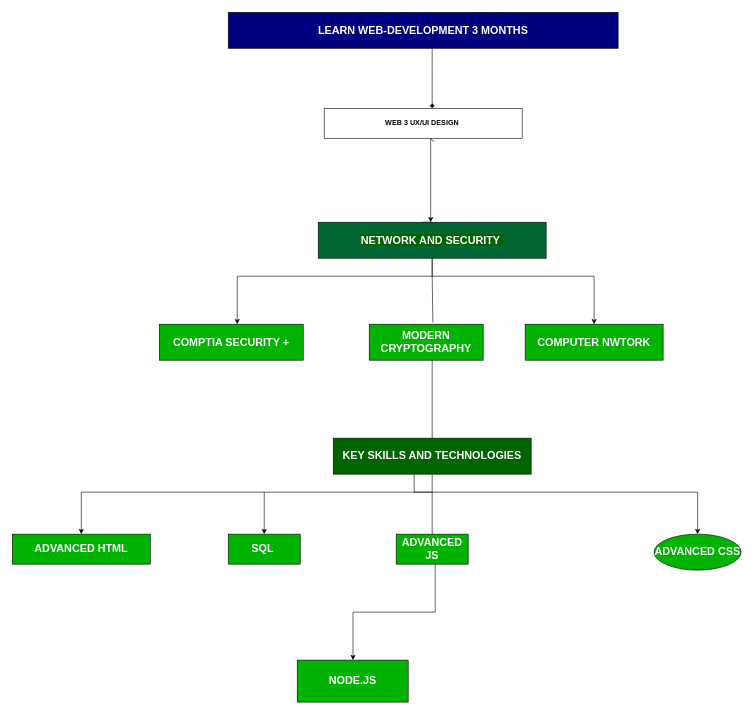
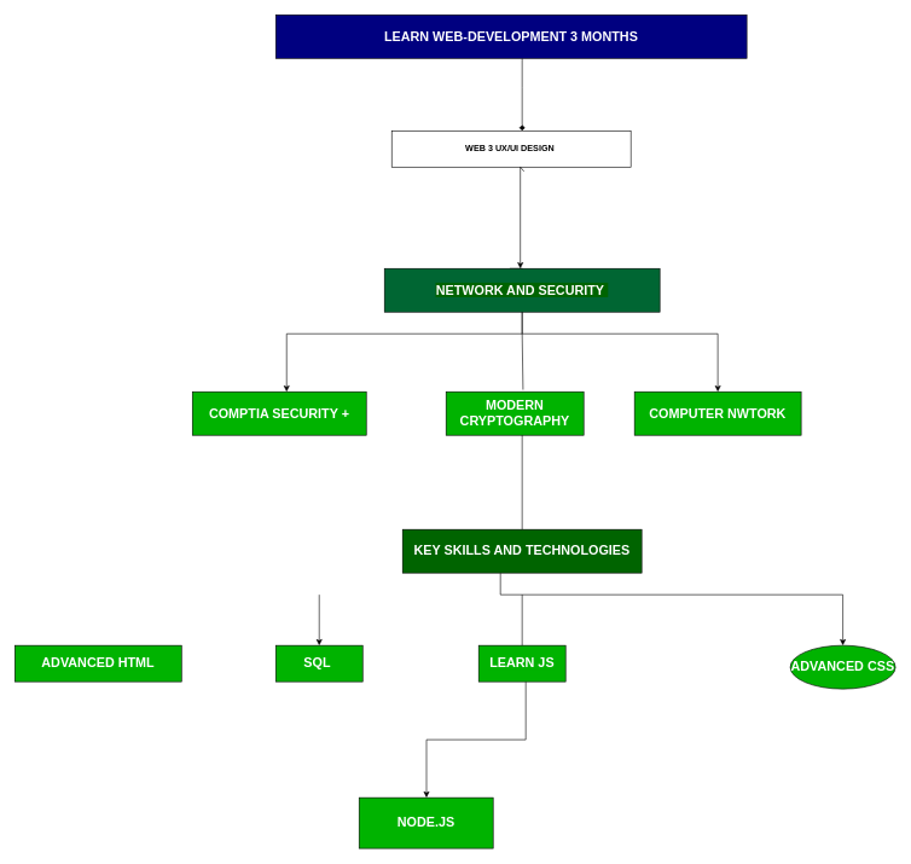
  <mxCell id="0" />
  <mxCell id="1" parent="0" />
  <mxCell id="2" value="" style="edgeStyle=orthogonalEdgeStyle;rounded=0;orthogonalLoop=1;jettySize=auto;html=1;endArrow=diamond;" edge="1" parent="1" source="3" target="18"><mxGeometry relative="1" as="geometry"><Array as="points"><mxPoint x="720" y="120" /><mxPoint x="720" y="120" /></Array></mxGeometry></mxCell>
  <mxCell id="3" value="&lt;h2&gt;&lt;b&gt;&lt;font color=&quot;#ffffff&quot;&gt;LEARN WEB-DEVELOPMENT 3 MONTHS&lt;/font&gt;&lt;/b&gt;&lt;/h2&gt;" style="rounded=0;whiteSpace=wrap;html=1;fillColor=#000080;" vertex="1" parent="1"><mxGeometry x="380" y="20" width="650" height="60" as="geometry" /></mxCell>
- <mxCell id="4" value="" style="edgeStyle=orthogonalEdgeStyle;rounded=0;orthogonalLoop=1;jettySize=auto;html=1;exitX=0.5;exitY=1;exitDx=0;exitDy=0;entryX=0.5;entryY=0;entryDx=0;entryDy=0;" edge="1" parent="1" source="6" target="7"><mxGeometry relative="1" as="geometry"><mxPoint x="725" y="810" as="sourcePoint" /><mxPoint x="140" y="800" as="targetPoint" /><Array as="points"><mxPoint x="720" y="820" /><mxPoint x="135" y="820" /></Array></mxGeometry></mxCell>
  <mxCell id="5" style="edgeStyle=orthogonalEdgeStyle;rounded=0;orthogonalLoop=1;jettySize=auto;html=1;entryX=0.5;entryY=0;entryDx=0;entryDy=0;" edge="1" parent="1" target="8"><mxGeometry relative="1" as="geometry"><mxPoint x="1159" y="860" as="targetPoint" /><mxPoint x="690" y="790" as="sourcePoint" /><Array as="points"><mxPoint x="690" y="820" /><mxPoint x="1163" y="820" /></Array></mxGeometry></mxCell>
  <mxCell id="6" value="&lt;h2&gt;&lt;b&gt;&lt;font color=&quot;#ffffff&quot;&gt;KEY SKILLS AND TECHNOLOGIES&lt;/font&gt;&lt;/b&gt;&lt;/h2&gt;" style="rounded=0;whiteSpace=wrap;html=1;fillColor=#006400;" vertex="1" parent="1"><mxGeometry x="555" y="730" width="330" height="60" as="geometry" /></mxCell>
  <mxCell id="7" value="&lt;h2&gt;&lt;b style=&quot;background-color: rgb(0, 179, 0);&quot;&gt;&lt;font color=&quot;#ffffff&quot;&gt;ADVANCED HTML&lt;/font&gt;&lt;/b&gt;&lt;/h2&gt;" style="whiteSpace=wrap;html=1;rounded=0;fillColor=#00B300;" vertex="1" parent="1"><mxGeometry x="20" y="890" width="230" height="50" as="geometry" /></mxCell>
  <mxCell id="8" value="&lt;h2&gt;&lt;b&gt;&lt;font color=&quot;#ffffff&quot;&gt;ADVANCED CSS&lt;/font&gt;&lt;/b&gt;&lt;/h2&gt;" style="ellipse;whiteSpace=wrap;html=1;fillColor=#00B300;" vertex="1" parent="1"><mxGeometry x="1090" y="890" width="145" height="60" as="geometry" /></mxCell>
  <mxCell id="9" value="" style="edgeStyle=orthogonalEdgeStyle;rounded=0;orthogonalLoop=1;jettySize=auto;html=1;" edge="1" parent="1" source="10" target="11"><mxGeometry relative="1" as="geometry"><Array as="points"><mxPoint x="725" y="1020" /><mxPoint x="588" y="1020" /></Array></mxGeometry></mxCell>
- <mxCell id="10" value="&lt;h2&gt;&lt;b style=&quot;background-color: rgb(0, 179, 0);&quot;&gt;&lt;font color=&quot;#ffffff&quot;&gt;ADVANCED JS&lt;/font&gt;&lt;/b&gt;&lt;/h2&gt;" style="rounded=0;whiteSpace=wrap;html=1;fillColor=#00B300;" vertex="1" parent="1"><mxGeometry x="660" y="890" width="120" height="50" as="geometry" /></mxCell>
+ <mxCell id="10" value="&lt;h2&gt;&lt;b style=&quot;background-color: rgb(0, 179, 0);&quot;&gt;&lt;font color=&quot;#ffffff&quot;&gt;LEARN JS&lt;/font&gt;&lt;/b&gt;&lt;/h2&gt;" style="rounded=0;whiteSpace=wrap;html=1;fillColor=#00B300;" vertex="1" parent="1"><mxGeometry x="660" y="890" width="120" height="50" as="geometry" /></mxCell>
  <mxCell id="11" value="&lt;h2&gt;&lt;b&gt;&lt;font color=&quot;#ffffff&quot;&gt;NODE.JS&lt;/font&gt;&lt;/b&gt;&lt;/h2&gt;" style="whiteSpace=wrap;html=1;rounded=0;fillColor=#00B300;" vertex="1" parent="1"><mxGeometry x="495" y="1100" width="185" height="70" as="geometry" /></mxCell>
  <mxCell id="12" value="" style="edgeStyle=orthogonalEdgeStyle;rounded=0;orthogonalLoop=1;jettySize=auto;html=1;exitX=0.455;exitY=0;exitDx=0;exitDy=0;exitPerimeter=0;" edge="1" parent="1" source="14"><mxGeometry relative="1" as="geometry"><mxPoint x="395" y="540" as="targetPoint" /><Array as="points"><mxPoint x="720" y="370" /><mxPoint x="720" y="460" /><mxPoint x="395" y="460" /></Array></mxGeometry></mxCell>
  <mxCell id="13" style="edgeStyle=orthogonalEdgeStyle;rounded=0;orthogonalLoop=1;jettySize=auto;html=1;entryX=0.5;entryY=0;entryDx=0;entryDy=0;" edge="1" parent="1" source="14" target="16"><mxGeometry relative="1" as="geometry"><mxPoint x="990" y="520" as="targetPoint" /><Array as="points"><mxPoint x="720" y="460" /><mxPoint x="990" y="460" /></Array></mxGeometry></mxCell>
  <mxCell id="14" value="&lt;h2&gt;&lt;b style=&quot;background-color: rgb(0, 100, 0);&quot;&gt;&lt;font color=&quot;#ffffff&quot;&gt;NETWORK AND SECURITY&amp;nbsp;&lt;/font&gt;&lt;/b&gt;&lt;/h2&gt;" style="whiteSpace=wrap;html=1;rounded=0;fillColor=#006633;" vertex="1" parent="1"><mxGeometry x="530" y="370" width="380" height="60" as="geometry" /></mxCell>
  <mxCell id="15" value="&lt;h2&gt;&lt;b&gt;&lt;font color=&quot;#ffffff&quot;&gt;COMPTIA SECURITY +&lt;/font&gt;&lt;/b&gt;&lt;/h2&gt;" style="whiteSpace=wrap;html=1;rounded=0;fillColor=#00b300;" vertex="1" parent="1"><mxGeometry x="265" y="540" width="240" height="60" as="geometry" /></mxCell>
  <mxCell id="16" value="&lt;h2&gt;&lt;b&gt;&lt;font color=&quot;#ffffff&quot;&gt;COMPUTER NWTORK&lt;/font&gt;&lt;/b&gt;&lt;/h2&gt;" style="whiteSpace=wrap;html=1;rounded=0;fillColor=#00B300;" vertex="1" parent="1"><mxGeometry x="875" y="540" width="230" height="60" as="geometry" /></mxCell>
  <mxCell id="17" value="" style="endArrow=none;html=1;rounded=0;exitX=0.5;exitY=0;exitDx=0;exitDy=0;" edge="1" parent="1" source="6"><mxGeometry width="50" height="50" relative="1" as="geometry"><mxPoint x="721" y="720" as="sourcePoint" /><mxPoint x="720" y="590" as="targetPoint" /></mxGeometry></mxCell>
  <mxCell id="18" value="&lt;b&gt;WEB 3 UX/UI DESIGN&amp;nbsp;&lt;/b&gt;" style="rounded=0;whiteSpace=wrap;html=1;" vertex="1" parent="1"><mxGeometry x="540" y="180" width="330" height="50" as="geometry" /></mxCell>
  <mxCell id="19" value="&lt;h2&gt;&lt;b&gt;&lt;font color=&quot;#ffffff&quot;&gt;MODERN CRYPTOGRAPHY&lt;/font&gt;&lt;/b&gt;&lt;/h2&gt;" style="rounded=0;whiteSpace=wrap;html=1;fillColor=#00B300;" vertex="1" parent="1"><mxGeometry x="615" y="540" width="190" height="60" as="geometry" /></mxCell>
  <mxCell id="20" value="" style="endArrow=none;html=1;rounded=0;exitX=0.559;exitY=-0.047;exitDx=0;exitDy=0;exitPerimeter=0;" edge="1" parent="1" source="19"><mxGeometry width="50" height="50" relative="1" as="geometry"><mxPoint x="720" y="520" as="sourcePoint" /><mxPoint x="720" y="460" as="targetPoint" /></mxGeometry></mxCell>
  <mxCell id="21" value="" style="endArrow=classic;html=1;rounded=0;exitX=0.5;exitY=1;exitDx=0;exitDy=0;" edge="1" parent="1"><mxGeometry width="50" height="50" relative="1" as="geometry"><mxPoint x="722.51" y="236" as="sourcePoint" /><mxPoint x="717.49" y="370" as="targetPoint" /><Array as="points"><mxPoint x="717.49" y="230" /></Array></mxGeometry></mxCell>
  <mxCell id="22" value="&lt;h2&gt;&lt;font color=&quot;#ffffff&quot;&gt;SQL&amp;nbsp;&lt;/font&gt;&lt;/h2&gt;" style="rounded=0;whiteSpace=wrap;html=1;fillColor=#00B300;" vertex="1" parent="1"><mxGeometry x="380" y="890" width="120" height="50" as="geometry" /></mxCell>
  <mxCell id="23" value="" style="endArrow=classic;html=1;rounded=0;" edge="1" parent="1"><mxGeometry width="50" height="50" relative="1" as="geometry"><mxPoint x="440" y="820" as="sourcePoint" /><mxPoint x="440" y="890" as="targetPoint" /></mxGeometry></mxCell>
  <mxCell id="24" value="" style="endArrow=none;html=1;rounded=0;exitX=0.5;exitY=0;exitDx=0;exitDy=0;" edge="1" parent="1" source="10"><mxGeometry width="50" height="50" relative="1" as="geometry"><mxPoint x="1010" y="780" as="sourcePoint" /><mxPoint x="720" y="820" as="targetPoint" /></mxGeometry></mxCell>
